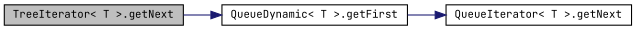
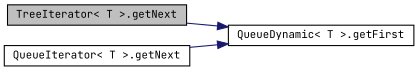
  digraph {
    fontname="JetBrains Mono"
    rankdir=LR
    node [color=black fillcolor=white fontname="JetBrains Mono" fontsize=10 shape=record style=filled]
    edge [color=midnightblue fontname="JetBrains Mono" fontsize=10 labelfontname=Helvetica labelfontsize=10 style=solid]
    n1 [fillcolor=grey75 fontcolor=black height=0.2 label="TreeIterator\< T \>.getNext" width=0.4]
    n2 [height=0.2 label="QueueDynamic\< T \>.getFirst" width=0.4]
    n3 [height=0.2 label="QueueIterator\< T \>.getNext" width=0.4]
    n1 -> n2
-   n2 -> n3
+   n3 -> n2
  }
